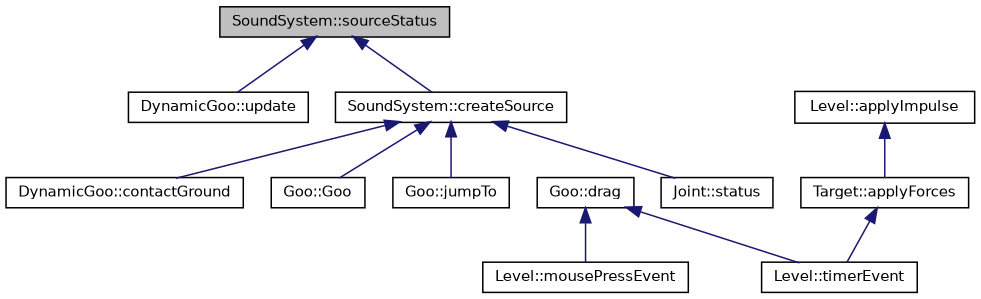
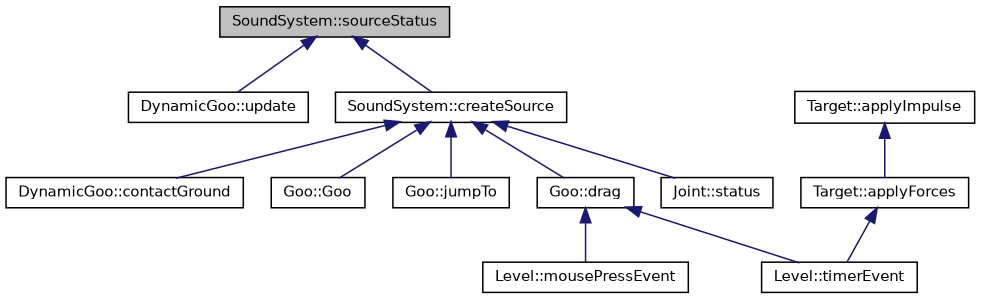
  digraph {
    rankdir=TB
    node [color=black fillcolor=white fontname=Helvetica fontsize=10 shape=record style=filled]
    edge [color=midnightblue dir=back fontname=Helvetica fontsize=10 labelfontname=Helvetica labelfontsize=10 style=solid]
    n1 [fillcolor=grey75 fontcolor=black height=0.2 label="SoundSystem::sourceStatus" width=0.4]
    n2 [height=0.2 label="DynamicGoo::update" width=0.4]
    n3 [height=0.2 label="SoundSystem::createSource" width=0.4]
    n4 [height=0.2 label="DynamicGoo::contactGround" width=0.4]
    n5 [height=0.2 label="Goo::Goo" width=0.4]
    n6 [height=0.2 label="Goo::jumpTo" width=0.4]
    n7 [height=0.2 label="Goo::drag" width=0.4]
    n8 [height=0.2 label="Joint::status" width=0.4]
    n9 [height=0.2 label="Level::timerEvent" width=0.4]
    n10 [height=0.2 label="Level::mousePressEvent" width=0.4]
-   n11 [height=0.2 label="Level::applyImpulse" width=0.4]
+   n11 [height=0.2 label="Target::applyImpulse" width=0.4]
    n12 [height=0.2 label="Target::applyForces" width=0.4]
    n1 -> n2
    n1 -> n3
    n3 -> n4
    n3 -> n5
    n3 -> n6
+   n3 -> n7
    n3 -> n8
    n7 -> n9
    n7 -> n10
    n11 -> n12
    n12 -> n9
  }
